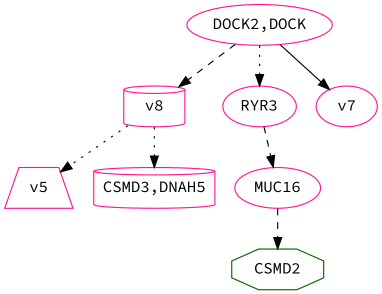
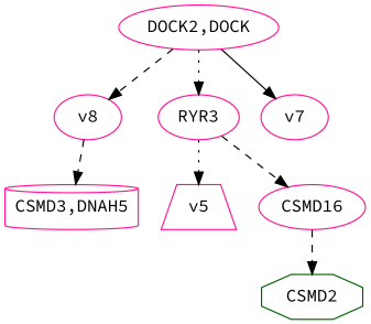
  digraph {
    fontname="Source Code Pro"
    node [color=deeppink fontname="Source Code Pro" shape=ellipse]
    edge [fontname="Source Code Pro" style=dotted]
    v5 [shape=trapezium]
-   v8 [shape=cylinder]
+   v8
    n3 [label="CSMD3,DNAH5" shape=cylinder]
    n4 [label=RYR3]
-   n5 [label=MUC16]
+   n5 [label=CSMD16]
    n6 [color=darkgreen label=CSMD2 shape=octagon]
    n7 [label="DOCK2,DOCK"]
    v7
-   v8 -> v5
-   v8 -> n3
+   n4 -> v5
+   v8 -> n3 [style=dashed]
    n4 -> n5 [style=dashed]
    n5 -> n6 [style=dashed]
    n7 -> v8 [style=dashed]
    n7 -> n4
    n7 -> v7 [style=solid]
  }
